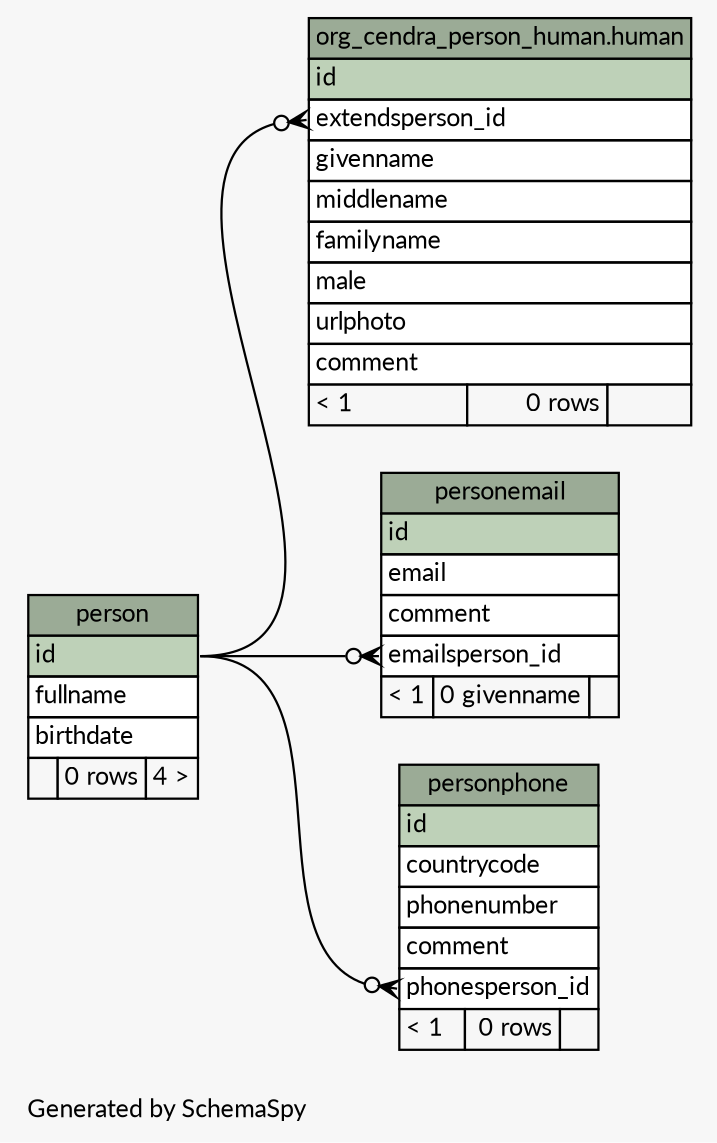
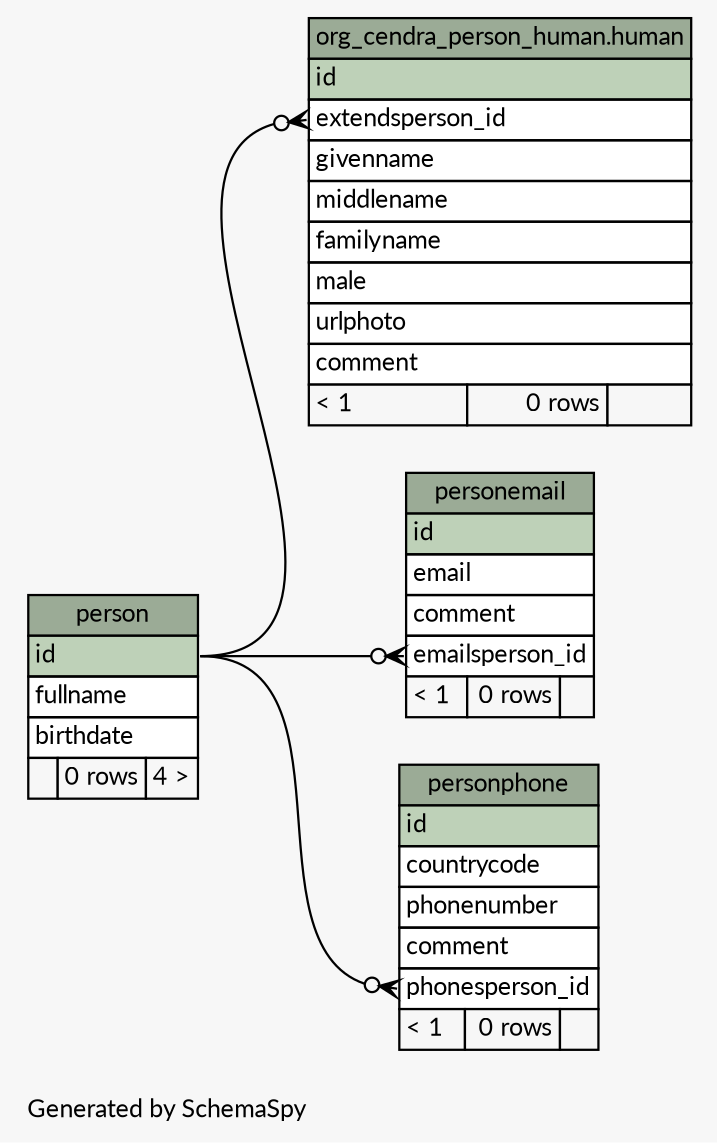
  digraph {
    bgcolor="#f7f7f7"
    fontname=Lato
    fontsize=11
    label="\nGenerated by SchemaSpy"
    labeljust=l
    nodesep=0.18
    rankdir=RL
    ranksep=0.46
    node [fontname=Lato fontsize=11 shape=plaintext]
    edge [arrowhead=none arrowsize=0.8 arrowtail=crowodot dir=back fontname=Lato headport="id:e"]
    n1 [label=<     <TABLE BORDER="0" CELLBORDER="1" CELLSPACING="0" BGCOLOR="#ffffff">       <TR><TD COLSPAN="3" BGCOLOR="#9bab96" ALIGN="CENTER">org_cendra_person_human.human</TD></TR>       <TR><TD PORT="id" COLSPAN="3" BGCOLOR="#bed1b8" ALIGN="LEFT">id</TD></TR>       <TR><TD PORT="extendsperson_id" COLSPAN="3" ALIGN="LEFT">extendsperson_id</TD></TR>       <TR><TD PORT="givenname" COLSPAN="3" ALIGN="LEFT">givenname</TD></TR>       <TR><TD PORT="middlename" COLSPAN="3" ALIGN="LEFT">middlename</TD></TR>       <TR><TD PORT="familyname" COLSPAN="3" ALIGN="LEFT">familyname</TD></TR>       <TR><TD PORT="male" COLSPAN="3" ALIGN="LEFT">male</TD></TR>       <TR><TD PORT="urlphoto" COLSPAN="3" ALIGN="LEFT">urlphoto</TD></TR>       <TR><TD PORT="comment" COLSPAN="3" ALIGN="LEFT">comment</TD></TR>       <TR><TD ALIGN="LEFT" BGCOLOR="#f7f7f7">&lt; 1</TD><TD ALIGN="RIGHT" BGCOLOR="#f7f7f7">0 rows</TD><TD ALIGN="RIGHT" BGCOLOR="#f7f7f7">  </TD></TR>     </TABLE>>]
    n2 [label=<     <TABLE BORDER="0" CELLBORDER="1" CELLSPACING="0" BGCOLOR="#ffffff">       <TR><TD COLSPAN="3" BGCOLOR="#9bab96" ALIGN="CENTER">person</TD></TR>       <TR><TD PORT="id" COLSPAN="3" BGCOLOR="#bed1b8" ALIGN="LEFT">id</TD></TR>       <TR><TD PORT="fullname" COLSPAN="3" ALIGN="LEFT">fullname</TD></TR>       <TR><TD PORT="birthdate" COLSPAN="3" ALIGN="LEFT">birthdate</TD></TR>       <TR><TD ALIGN="LEFT" BGCOLOR="#f7f7f7">  </TD><TD ALIGN="RIGHT" BGCOLOR="#f7f7f7">0 rows</TD><TD ALIGN="RIGHT" BGCOLOR="#f7f7f7">4 &gt;</TD></TR>     </TABLE>>]
-   n3 [label=<     <TABLE BORDER="0" CELLBORDER="1" CELLSPACING="0" BGCOLOR="#ffffff">       <TR><TD COLSPAN="3" BGCOLOR="#9bab96" ALIGN="CENTER">personemail</TD></TR>       <TR><TD PORT="id" COLSPAN="3" BGCOLOR="#bed1b8" ALIGN="LEFT">id</TD></TR>       <TR><TD PORT="email" COLSPAN="3" ALIGN="LEFT">email</TD></TR>       <TR><TD PORT="comment" COLSPAN="3" ALIGN="LEFT">comment</TD></TR>       <TR><TD PORT="emailsperson_id" COLSPAN="3" ALIGN="LEFT">emailsperson_id</TD></TR>       <TR><TD ALIGN="LEFT" BGCOLOR="#f7f7f7">&lt; 1</TD><TD ALIGN="RIGHT" BGCOLOR="#f7f7f7">0 givenname</TD><TD ALIGN="RIGHT" BGCOLOR="#f7f7f7">  </TD></TR>     </TABLE>>]
+   n3 [label=<     <TABLE BORDER="0" CELLBORDER="1" CELLSPACING="0" BGCOLOR="#ffffff">       <TR><TD COLSPAN="3" BGCOLOR="#9bab96" ALIGN="CENTER">personemail</TD></TR>       <TR><TD PORT="id" COLSPAN="3" BGCOLOR="#bed1b8" ALIGN="LEFT">id</TD></TR>       <TR><TD PORT="email" COLSPAN="3" ALIGN="LEFT">email</TD></TR>       <TR><TD PORT="comment" COLSPAN="3" ALIGN="LEFT">comment</TD></TR>       <TR><TD PORT="emailsperson_id" COLSPAN="3" ALIGN="LEFT">emailsperson_id</TD></TR>       <TR><TD ALIGN="LEFT" BGCOLOR="#f7f7f7">&lt; 1</TD><TD ALIGN="RIGHT" BGCOLOR="#f7f7f7">0 rows</TD><TD ALIGN="RIGHT" BGCOLOR="#f7f7f7">  </TD></TR>     </TABLE>>]
    n4 [label=<     <TABLE BORDER="0" CELLBORDER="1" CELLSPACING="0" BGCOLOR="#ffffff">       <TR><TD COLSPAN="3" BGCOLOR="#9bab96" ALIGN="CENTER">personphone</TD></TR>       <TR><TD PORT="id" COLSPAN="3" BGCOLOR="#bed1b8" ALIGN="LEFT">id</TD></TR>       <TR><TD PORT="countrycode" COLSPAN="3" ALIGN="LEFT">countrycode</TD></TR>       <TR><TD PORT="phonenumber" COLSPAN="3" ALIGN="LEFT">phonenumber</TD></TR>       <TR><TD PORT="comment" COLSPAN="3" ALIGN="LEFT">comment</TD></TR>       <TR><TD PORT="phonesperson_id" COLSPAN="3" ALIGN="LEFT">phonesperson_id</TD></TR>       <TR><TD ALIGN="LEFT" BGCOLOR="#f7f7f7">&lt; 1</TD><TD ALIGN="RIGHT" BGCOLOR="#f7f7f7">0 rows</TD><TD ALIGN="RIGHT" BGCOLOR="#f7f7f7">  </TD></TR>     </TABLE>>]
    n1 -> n2 [tailport="extendsperson_id:w"]
    n3 -> n2 [tailport="emailsperson_id:w"]
    n4 -> n2 [tailport="phonesperson_id:w"]
  }
